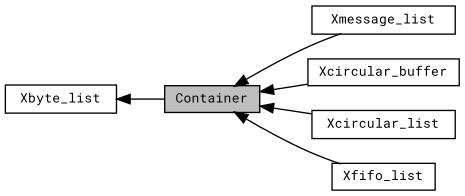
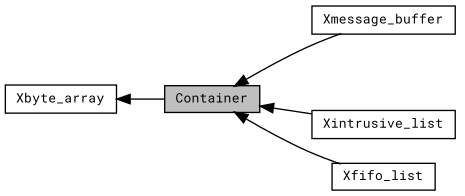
  digraph {
    fontname="Roboto Mono"
    rankdir=LR
    node [color=black fillcolor=white fontname="Roboto Mono" fontsize=10 shape=record style=filled]
    edge [dir=back fontname="Roboto Mono" fontsize=10 labelfontname=Helvetica labelfontsize=10 shape=plaintext style=solid]
    n1 [fillcolor=grey75 fontcolor=black height=0.2 label=Container width=0.4]
-   n2 [height=0.2 label=Xmessage_list width=0.4]
-   n3 [height=0.2 label=Xcircular_buffer width=0.4]
-   n4 [height=0.2 label=Xcircular_list width=0.4]
+   n2 [height=0.2 label=Xmessage_buffer width=0.4]
+   n4 [height=0.2 label=Xintrusive_list width=0.4]
    n5 [height=0.2 label=Xfifo_list width=0.4]
-   n6 [height=0.2 label=Xbyte_list width=0.4]
+   n6 [height=0.2 label=Xbyte_array width=0.4]
    n1 -> n2
-   n1 -> n3
    n1 -> n4
    n1 -> n5
    n6 -> n1
  }
